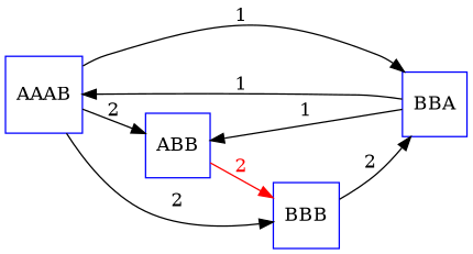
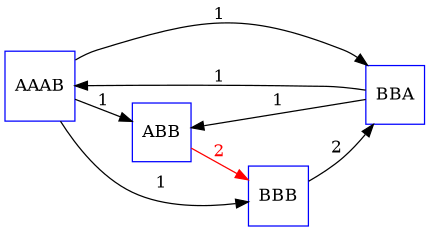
  digraph {
    rankdir=LR
    node [color=blue shape=square]
    n1 [label=AAAB]
    n2 [label=ABB]
    n3 [label=BBA]
    n4 [label=BBB]
-   n1 -> n2 [label=2]
+   n1 -> n2 [label=1]
    n1 -> n3 [label=1]
-   n1 -> n4 [label=2]
+   n1 -> n4 [label=1]
    n2 -> n4 [color=red fontcolor=red label=2]
    n3 -> n1 [label=1]
    n3 -> n2 [label=1]
    n4 -> n3 [label=2]
  }
